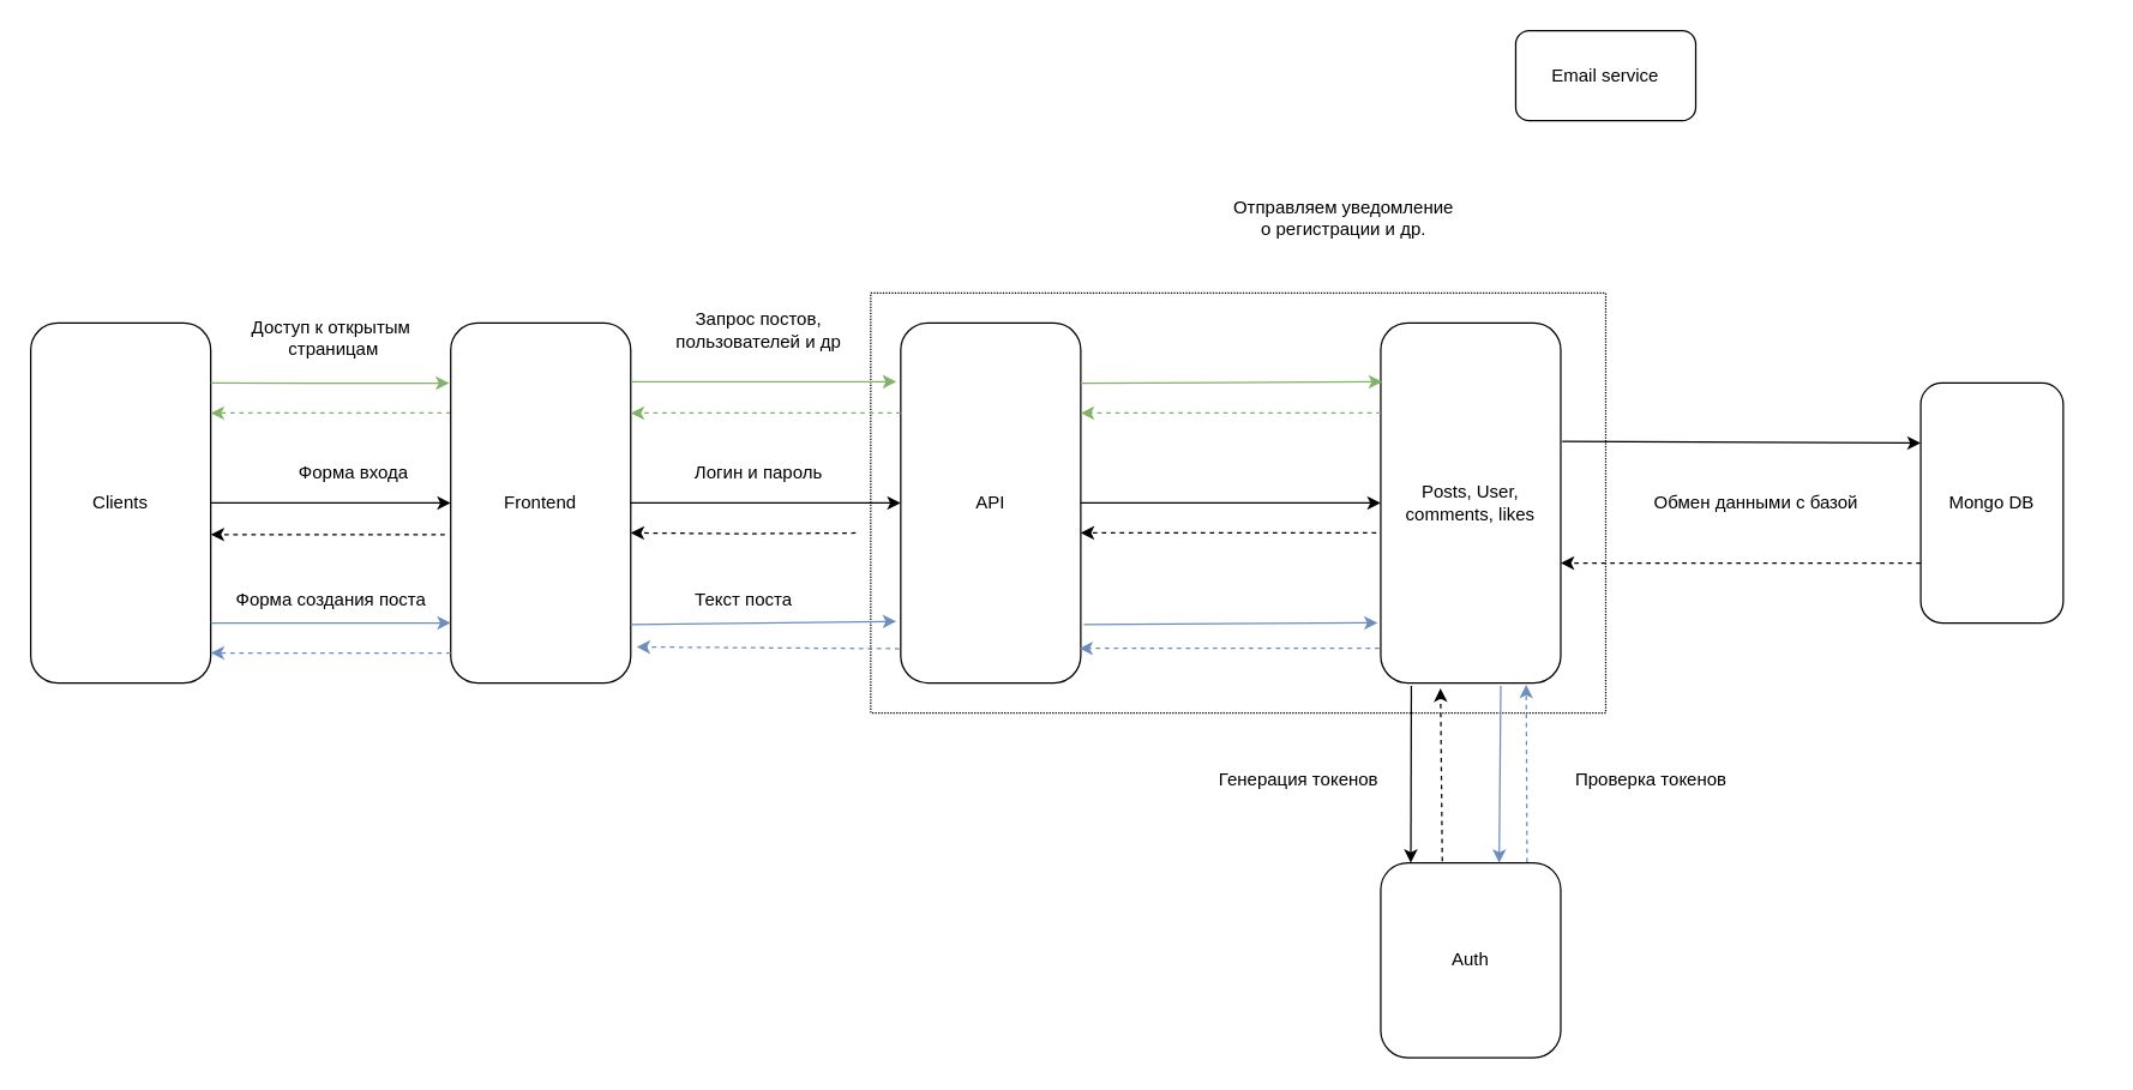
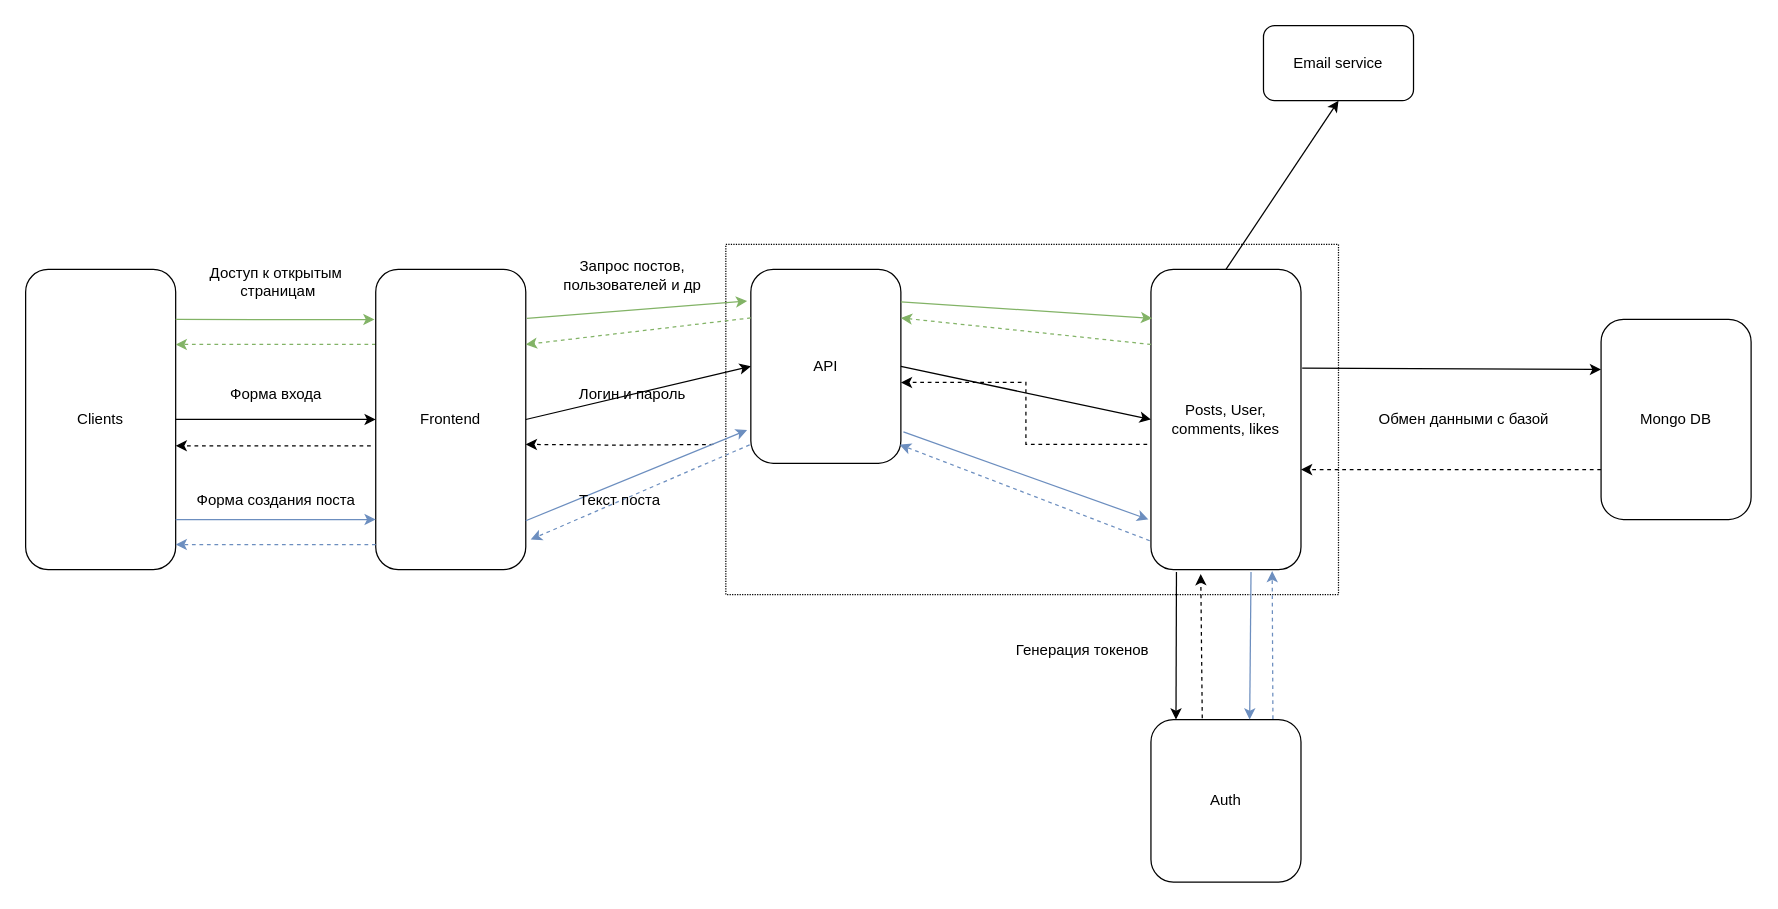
  <mxCell id="0" />
  <mxCell id="1" parent="0" />
  <mxCell id="2" value="" style="rounded=0;whiteSpace=wrap;html=1;dashed=1;dashPattern=1 1;" vertex="1" parent="1"><mxGeometry x="580" y="195" width="490" height="280" as="geometry" /></mxCell>
  <mxCell id="3" style="edgeStyle=orthogonalEdgeStyle;rounded=0;orthogonalLoop=1;jettySize=auto;html=1;entryX=1;entryY=0.583;entryDx=0;entryDy=0;dashed=1;entryPerimeter=0;" edge="1" parent="1" target="12"><mxGeometry relative="1" as="geometry"><mxPoint x="570" y="355" as="sourcePoint" /></mxGeometry></mxCell>
- <mxCell id="4" value="API" style="rounded=1;whiteSpace=wrap;html=1;" vertex="1" parent="1"><mxGeometry x="600" y="215" width="120" height="240" as="geometry" /></mxCell>
+ <mxCell id="4" value="API" style="rounded=1;whiteSpace=wrap;html=1;" vertex="1" parent="1"><mxGeometry x="600" y="215" width="120" height="155" as="geometry" /></mxCell>
  <mxCell id="5" value="Auth" style="rounded=1;whiteSpace=wrap;html=1;" vertex="1" parent="1"><mxGeometry x="920" y="575" width="120" height="130" as="geometry" /></mxCell>
  <mxCell id="6" style="edgeStyle=orthogonalEdgeStyle;rounded=0;orthogonalLoop=1;jettySize=auto;html=1;entryX=1;entryY=0.583;entryDx=0;entryDy=0;dashed=1;entryPerimeter=0;exitX=-0.025;exitY=0.583;exitDx=0;exitDy=0;exitPerimeter=0;" edge="1" parent="1" source="7" target="4"><mxGeometry relative="1" as="geometry"><mxPoint x="910" y="355" as="sourcePoint" /></mxGeometry></mxCell>
  <mxCell id="7" value="Posts, User, comments, likes" style="rounded=1;whiteSpace=wrap;html=1;" vertex="1" parent="1"><mxGeometry x="920" y="215" width="120" height="240" as="geometry" /></mxCell>
  <mxCell id="8" value="Email service" style="rounded=1;whiteSpace=wrap;html=1;" vertex="1" parent="1"><mxGeometry x="1010" y="20" width="120" height="60" as="geometry" /></mxCell>
  <mxCell id="9" value="Clients" style="rounded=1;whiteSpace=wrap;html=1;" vertex="1" parent="1"><mxGeometry x="20" y="215" width="120" height="240" as="geometry" /></mxCell>
- <mxCell id="10" value="Mongo DB" style="rounded=1;whiteSpace=wrap;html=1;" vertex="1" parent="1"><mxGeometry x="1280" y="255" width="95" height="160" as="geometry" /></mxCell>
+ <mxCell id="10" value="Mongo DB" style="rounded=1;whiteSpace=wrap;html=1;" vertex="1" parent="1"><mxGeometry x="1280" y="255" width="120" height="160" as="geometry" /></mxCell>
  <mxCell id="11" style="edgeStyle=orthogonalEdgeStyle;rounded=0;orthogonalLoop=1;jettySize=auto;html=1;exitX=0;exitY=0.25;exitDx=0;exitDy=0;entryX=1;entryY=0.25;entryDx=0;entryDy=0;fillColor=#d5e8d4;strokeColor=#82b366;dashed=1;" edge="1" parent="1" source="12" target="9"><mxGeometry relative="1" as="geometry" /></mxCell>
  <mxCell id="12" value="Frontend" style="rounded=1;whiteSpace=wrap;html=1;" vertex="1" parent="1"><mxGeometry x="300" y="215" width="120" height="240" as="geometry" /></mxCell>
  <mxCell id="13" value="Генерация токенов" style="text;html=1;align=center;verticalAlign=middle;resizable=0;points=[];autosize=1;strokeColor=none;fillColor=none;" vertex="1" parent="1"><mxGeometry x="800" y="505" width="130" height="30" as="geometry" /></mxCell>
  <mxCell id="14" value="" style="endArrow=classic;html=1;rounded=0;fillColor=#d5e8d4;strokeColor=#82b366;entryX=-0.008;entryY=0.167;entryDx=0;entryDy=0;entryPerimeter=0;" edge="1" parent="1" target="12"><mxGeometry width="50" height="50" relative="1" as="geometry"><mxPoint x="140" y="255" as="sourcePoint" /><mxPoint x="290" y="263" as="targetPoint" /></mxGeometry></mxCell>
  <mxCell id="15" value="Доступ к открытым&lt;br&gt;&amp;nbsp;страницам" style="text;html=1;align=center;verticalAlign=middle;resizable=0;points=[];autosize=1;strokeColor=none;fillColor=none;" vertex="1" parent="1"><mxGeometry x="155" y="205" width="130" height="40" as="geometry" /></mxCell>
  <mxCell id="16" value="" style="endArrow=classic;html=1;rounded=0;fillColor=#dae8fc;strokeColor=#6c8ebf;" edge="1" parent="1"><mxGeometry width="50" height="50" relative="1" as="geometry"><mxPoint x="140" y="415" as="sourcePoint" /><mxPoint x="300" y="415" as="targetPoint" /></mxGeometry></mxCell>
  <mxCell id="17" value="Запрос постов, &lt;br&gt;пользователей&amp;nbsp;и др" style="text;html=1;align=center;verticalAlign=middle;resizable=0;points=[];autosize=1;strokeColor=none;fillColor=none;" vertex="1" parent="1"><mxGeometry x="440" y="200" width="130" height="40" as="geometry" /></mxCell>
  <mxCell id="18" value="" style="endArrow=classic;html=1;rounded=0;exitX=1.008;exitY=0.163;exitDx=0;exitDy=0;entryX=-0.025;entryY=0.163;entryDx=0;entryDy=0;fillColor=#d5e8d4;strokeColor=#82b366;exitPerimeter=0;entryPerimeter=0;" edge="1" parent="1" source="12" target="4"><mxGeometry width="50" height="50" relative="1" as="geometry"><mxPoint x="640" y="315" as="sourcePoint" /><mxPoint x="580" y="265" as="targetPoint" /></mxGeometry></mxCell>
  <mxCell id="19" value="" style="endArrow=classic;html=1;rounded=0;entryX=0;entryY=0.25;entryDx=0;entryDy=0;exitX=1.008;exitY=0.329;exitDx=0;exitDy=0;exitPerimeter=0;" edge="1" parent="1" source="7" target="10"><mxGeometry width="50" height="50" relative="1" as="geometry"><mxPoint x="660" y="305" as="sourcePoint" /><mxPoint x="710" y="255" as="targetPoint" /></mxGeometry></mxCell>
  <mxCell id="20" value="" style="endArrow=classic;html=1;rounded=0;entryX=1;entryY=0.667;entryDx=0;entryDy=0;exitX=0;exitY=0.75;exitDx=0;exitDy=0;entryPerimeter=0;dashed=1;" edge="1" parent="1" source="10" target="7"><mxGeometry width="50" height="50" relative="1" as="geometry"><mxPoint x="1050" y="280" as="sourcePoint" /><mxPoint x="1210" y="280" as="targetPoint" /></mxGeometry></mxCell>
- <mxCell id="22" value="Отправляем уведомление &lt;br&gt;о регистрации и др." style="text;html=1;align=center;verticalAlign=middle;resizable=0;points=[];autosize=1;strokeColor=none;fillColor=none;" vertex="1" parent="1"><mxGeometry x="810" y="125" width="170" height="40" as="geometry" /></mxCell>
+ <mxCell id="21" value="" style="endArrow=classic;html=1;rounded=0;entryX=0.5;entryY=1;entryDx=0;entryDy=0;exitX=0.5;exitY=0;exitDx=0;exitDy=0;" edge="1" parent="1" source="7" target="8"><mxGeometry width="50" height="50" relative="1" as="geometry"><mxPoint x="660" y="305" as="sourcePoint" /><mxPoint x="710" y="255" as="targetPoint" /></mxGeometry></mxCell>
  <mxCell id="23" value="" style="edgeStyle=none;orthogonalLoop=1;jettySize=auto;html=1;rounded=0;exitX=1;exitY=0.167;exitDx=0;exitDy=0;fillColor=#d5e8d4;strokeColor=#82b366;exitPerimeter=0;entryX=0.008;entryY=0.163;entryDx=0;entryDy=0;entryPerimeter=0;" edge="1" parent="1" source="4" target="7"><mxGeometry width="100" relative="1" as="geometry"><mxPoint x="730" y="255" as="sourcePoint" /><mxPoint x="910" y="255" as="targetPoint" /><Array as="points" /></mxGeometry></mxCell>
  <mxCell id="24" value="" style="edgeStyle=none;orthogonalLoop=1;jettySize=auto;html=1;rounded=0;exitX=0;exitY=0.25;exitDx=0;exitDy=0;entryX=1;entryY=0.25;entryDx=0;entryDy=0;dashed=1;fillColor=#d5e8d4;strokeColor=#82b366;" edge="1" parent="1" source="7" target="4"><mxGeometry width="100" relative="1" as="geometry"><mxPoint x="540" y="25" as="sourcePoint" /><mxPoint x="640" y="25" as="targetPoint" /><Array as="points" /></mxGeometry></mxCell>
  <mxCell id="25" value="" style="edgeStyle=none;orthogonalLoop=1;jettySize=auto;html=1;rounded=0;exitX=0;exitY=0.25;exitDx=0;exitDy=0;entryX=1;entryY=0.25;entryDx=0;entryDy=0;dashed=1;fillColor=#d5e8d4;strokeColor=#82b366;" edge="1" parent="1" source="4" target="12"><mxGeometry width="100" relative="1" as="geometry"><mxPoint x="910" y="280" as="sourcePoint" /><mxPoint x="710" y="280" as="targetPoint" /><Array as="points" /></mxGeometry></mxCell>
  <mxCell id="26" value="Обмен данными с базой" style="text;html=1;align=center;verticalAlign=middle;resizable=0;points=[];autosize=1;strokeColor=none;fillColor=none;" vertex="1" parent="1"><mxGeometry x="1090" y="320" width="160" height="30" as="geometry" /></mxCell>
  <mxCell id="27" value="" style="edgeStyle=none;orthogonalLoop=1;jettySize=auto;html=1;rounded=0;entryX=0;entryY=0.5;entryDx=0;entryDy=0;exitX=1;exitY=0.5;exitDx=0;exitDy=0;" edge="1" parent="1" source="9" target="12"><mxGeometry width="100" relative="1" as="geometry"><mxPoint x="150" y="315" as="sourcePoint" /><mxPoint x="250" y="315" as="targetPoint" /><Array as="points" /></mxGeometry></mxCell>
- <mxCell id="28" value="Форма входа" style="text;html=1;align=center;verticalAlign=middle;resizable=0;points=[];autosize=1;strokeColor=none;fillColor=none;" vertex="1" parent="1"><mxGeometry x="185" y="300" width="100" height="30" as="geometry" /></mxCell>
+ <mxCell id="28" value="Форма входа" style="text;html=1;align=center;verticalAlign=middle;resizable=0;points=[];autosize=1;strokeColor=none;fillColor=none;" vertex="1" parent="1"><mxGeometry x="170" y="300" width="100" height="30" as="geometry" /></mxCell>
  <mxCell id="29" value="" style="edgeStyle=none;orthogonalLoop=1;jettySize=auto;html=1;rounded=0;dashed=1;exitX=-0.033;exitY=0.588;exitDx=0;exitDy=0;exitPerimeter=0;" edge="1" parent="1" source="12"><mxGeometry width="100" relative="1" as="geometry"><mxPoint x="290" y="355" as="sourcePoint" /><mxPoint x="140" y="356" as="targetPoint" /><Array as="points" /></mxGeometry></mxCell>
  <mxCell id="30" value="" style="edgeStyle=none;orthogonalLoop=1;jettySize=auto;html=1;rounded=0;dashed=1;fillColor=#dae8fc;strokeColor=#6c8ebf;" edge="1" parent="1"><mxGeometry width="100" relative="1" as="geometry"><mxPoint x="300" y="435" as="sourcePoint" /><mxPoint x="140" y="435" as="targetPoint" /><Array as="points" /></mxGeometry></mxCell>
  <mxCell id="31" value="Форма создания поста" style="text;html=1;align=center;verticalAlign=middle;resizable=0;points=[];autosize=1;strokeColor=none;fillColor=none;" vertex="1" parent="1"><mxGeometry x="145" y="385" width="150" height="30" as="geometry" /></mxCell>
  <mxCell id="32" value="" style="edgeStyle=none;orthogonalLoop=1;jettySize=auto;html=1;rounded=0;exitX=1;exitY=0.5;exitDx=0;exitDy=0;entryX=0;entryY=0.5;entryDx=0;entryDy=0;" edge="1" parent="1" source="12" target="4"><mxGeometry width="100" relative="1" as="geometry"><mxPoint x="410" y="315" as="sourcePoint" /><mxPoint x="510" y="315" as="targetPoint" /><Array as="points" /></mxGeometry></mxCell>
  <mxCell id="33" value="" style="edgeStyle=none;orthogonalLoop=1;jettySize=auto;html=1;rounded=0;entryX=-0.025;entryY=0.829;entryDx=0;entryDy=0;entryPerimeter=0;fillColor=#dae8fc;strokeColor=#6c8ebf;" edge="1" parent="1" target="4"><mxGeometry width="100" relative="1" as="geometry"><mxPoint x="420" y="416" as="sourcePoint" /><mxPoint x="490" y="415" as="targetPoint" /><Array as="points" /></mxGeometry></mxCell>
  <mxCell id="34" value="" style="edgeStyle=none;orthogonalLoop=1;jettySize=auto;html=1;rounded=0;entryX=1.033;entryY=0.9;entryDx=0;entryDy=0;entryPerimeter=0;exitX=-0.008;exitY=0.905;exitDx=0;exitDy=0;exitPerimeter=0;dashed=1;fillColor=#dae8fc;strokeColor=#6c8ebf;" edge="1" parent="1" source="4" target="12"><mxGeometry width="100" relative="1" as="geometry"><mxPoint x="500" y="435" as="sourcePoint" /><mxPoint x="600" y="435" as="targetPoint" /><Array as="points" /></mxGeometry></mxCell>
  <mxCell id="35" value="Логин и пароль" style="text;html=1;align=center;verticalAlign=middle;resizable=0;points=[];autosize=1;strokeColor=none;fillColor=none;" vertex="1" parent="1"><mxGeometry x="450" y="300" width="110" height="30" as="geometry" /></mxCell>
  <mxCell id="36" value="Текст поста" style="text;html=1;align=center;verticalAlign=middle;resizable=0;points=[];autosize=1;strokeColor=none;fillColor=none;" vertex="1" parent="1"><mxGeometry x="450" y="385" width="90" height="30" as="geometry" /></mxCell>
  <mxCell id="37" value="" style="edgeStyle=none;orthogonalLoop=1;jettySize=auto;html=1;rounded=0;entryX=0;entryY=0.5;entryDx=0;entryDy=0;exitX=1;exitY=0.5;exitDx=0;exitDy=0;" edge="1" parent="1" source="4" target="7"><mxGeometry width="100" relative="1" as="geometry"><mxPoint x="730" y="335" as="sourcePoint" /><mxPoint x="830" y="335" as="targetPoint" /><Array as="points" /></mxGeometry></mxCell>
  <mxCell id="38" value="" style="edgeStyle=none;orthogonalLoop=1;jettySize=auto;html=1;rounded=0;entryX=-0.017;entryY=0.833;entryDx=0;entryDy=0;entryPerimeter=0;exitX=1.017;exitY=0.838;exitDx=0;exitDy=0;exitPerimeter=0;fillColor=#dae8fc;strokeColor=#6c8ebf;" edge="1" parent="1" source="4" target="7"><mxGeometry width="100" relative="1" as="geometry"><mxPoint x="730" y="415" as="sourcePoint" /><mxPoint x="830" y="405" as="targetPoint" /><Array as="points" /></mxGeometry></mxCell>
  <mxCell id="39" value="" style="edgeStyle=none;orthogonalLoop=1;jettySize=auto;html=1;rounded=0;entryX=0.992;entryY=0.904;entryDx=0;entryDy=0;entryPerimeter=0;exitX=-0.008;exitY=0.904;exitDx=0;exitDy=0;exitPerimeter=0;fillColor=#dae8fc;strokeColor=#6c8ebf;dashed=1;" edge="1" parent="1" source="7" target="4"><mxGeometry width="100" relative="1" as="geometry"><mxPoint x="800" y="445" as="sourcePoint" /><mxPoint x="900" y="445" as="targetPoint" /><Array as="points" /></mxGeometry></mxCell>
  <mxCell id="40" value="" style="edgeStyle=none;orthogonalLoop=1;jettySize=auto;html=1;rounded=0;exitX=0.17;exitY=1.008;exitDx=0;exitDy=0;entryX=0.167;entryY=0;entryDx=0;entryDy=0;exitPerimeter=0;entryPerimeter=0;" edge="1" parent="1" source="7" target="5"><mxGeometry width="100" relative="1" as="geometry"><mxPoint x="880" y="505" as="sourcePoint" /><mxPoint x="980" y="505" as="targetPoint" /><Array as="points" /></mxGeometry></mxCell>
  <mxCell id="41" value="" style="edgeStyle=none;orthogonalLoop=1;jettySize=auto;html=1;rounded=0;exitX=0.667;exitY=1.008;exitDx=0;exitDy=0;exitPerimeter=0;entryX=0.658;entryY=0;entryDx=0;entryDy=0;entryPerimeter=0;fillColor=#dae8fc;strokeColor=#6c8ebf;" edge="1" parent="1" source="7" target="5"><mxGeometry width="100" relative="1" as="geometry"><mxPoint x="990" y="515" as="sourcePoint" /><mxPoint x="1090" y="515" as="targetPoint" /><Array as="points" /></mxGeometry></mxCell>
  <mxCell id="42" value="" style="edgeStyle=none;orthogonalLoop=1;jettySize=auto;html=1;rounded=0;exitX=0.342;exitY=-0.008;exitDx=0;exitDy=0;exitPerimeter=0;entryX=0.332;entryY=1.015;entryDx=0;entryDy=0;entryPerimeter=0;dashed=1;" edge="1" parent="1" source="5" target="7"><mxGeometry width="100" relative="1" as="geometry"><mxPoint x="1120" y="515" as="sourcePoint" /><mxPoint x="1220" y="515" as="targetPoint" /><Array as="points" /></mxGeometry></mxCell>
  <mxCell id="43" value="" style="edgeStyle=none;orthogonalLoop=1;jettySize=auto;html=1;rounded=0;exitX=0.813;exitY=-0.003;exitDx=0;exitDy=0;exitPerimeter=0;entryX=0.808;entryY=1.005;entryDx=0;entryDy=0;entryPerimeter=0;fillColor=#dae8fc;strokeColor=#6c8ebf;dashed=1;" edge="1" parent="1" source="5" target="7"><mxGeometry width="100" relative="1" as="geometry"><mxPoint x="1000" y="495" as="sourcePoint" /><mxPoint x="1100" y="495" as="targetPoint" /><Array as="points" /></mxGeometry></mxCell>
- <mxCell id="44" value="Проверка токенов" style="text;html=1;align=center;verticalAlign=middle;resizable=0;points=[];autosize=1;strokeColor=none;fillColor=none;" vertex="1" parent="1"><mxGeometry x="1040" y="505" width="120" height="30" as="geometry" /></mxCell>
